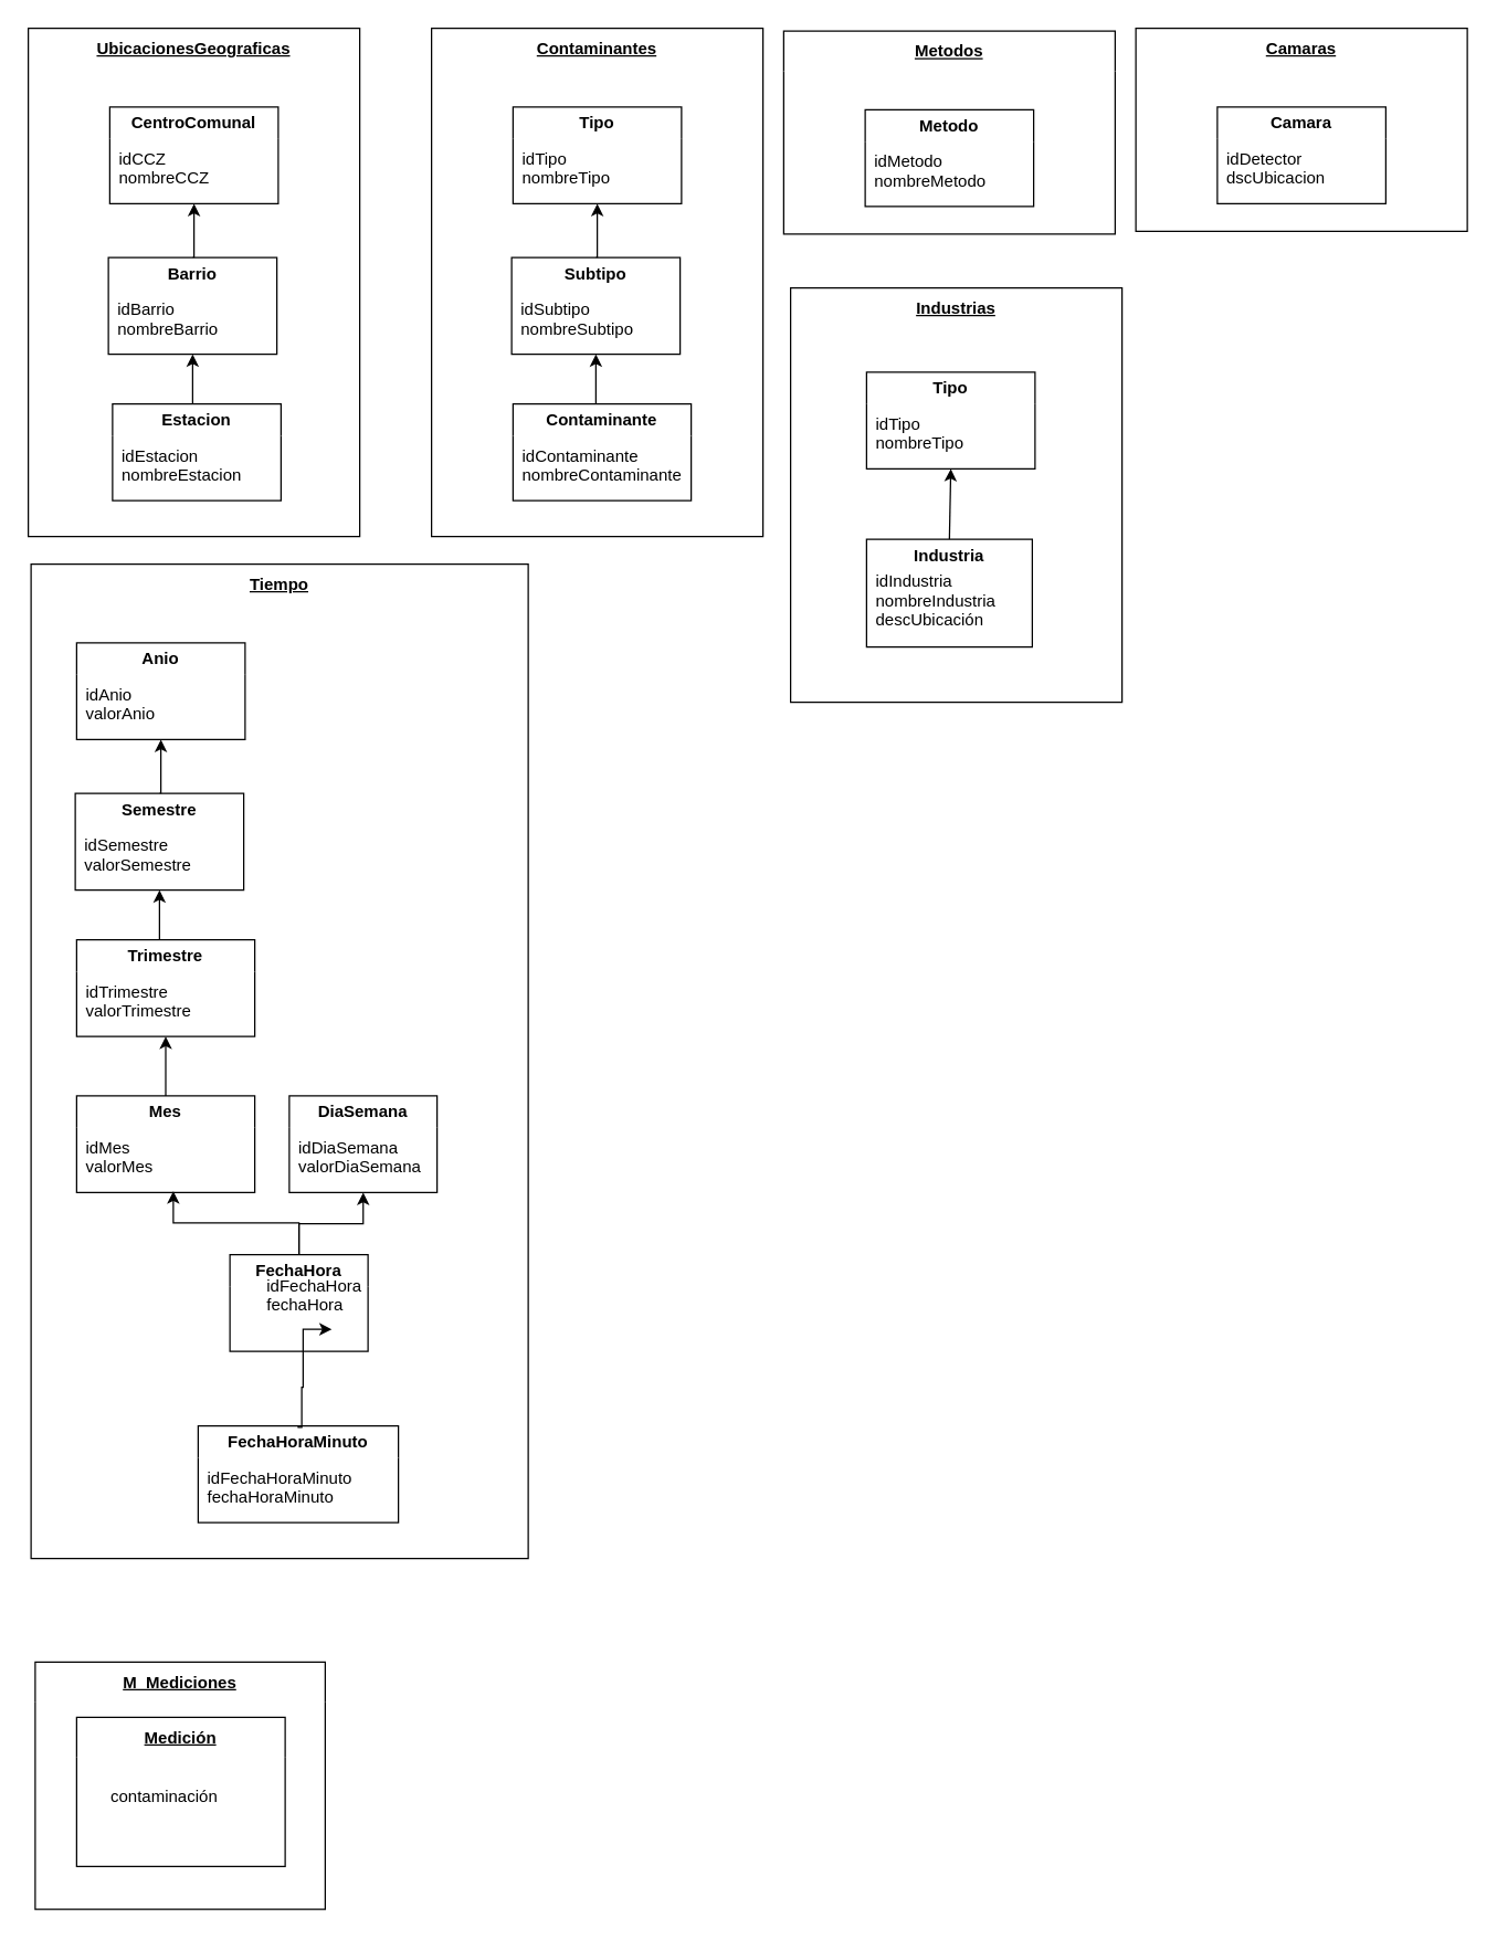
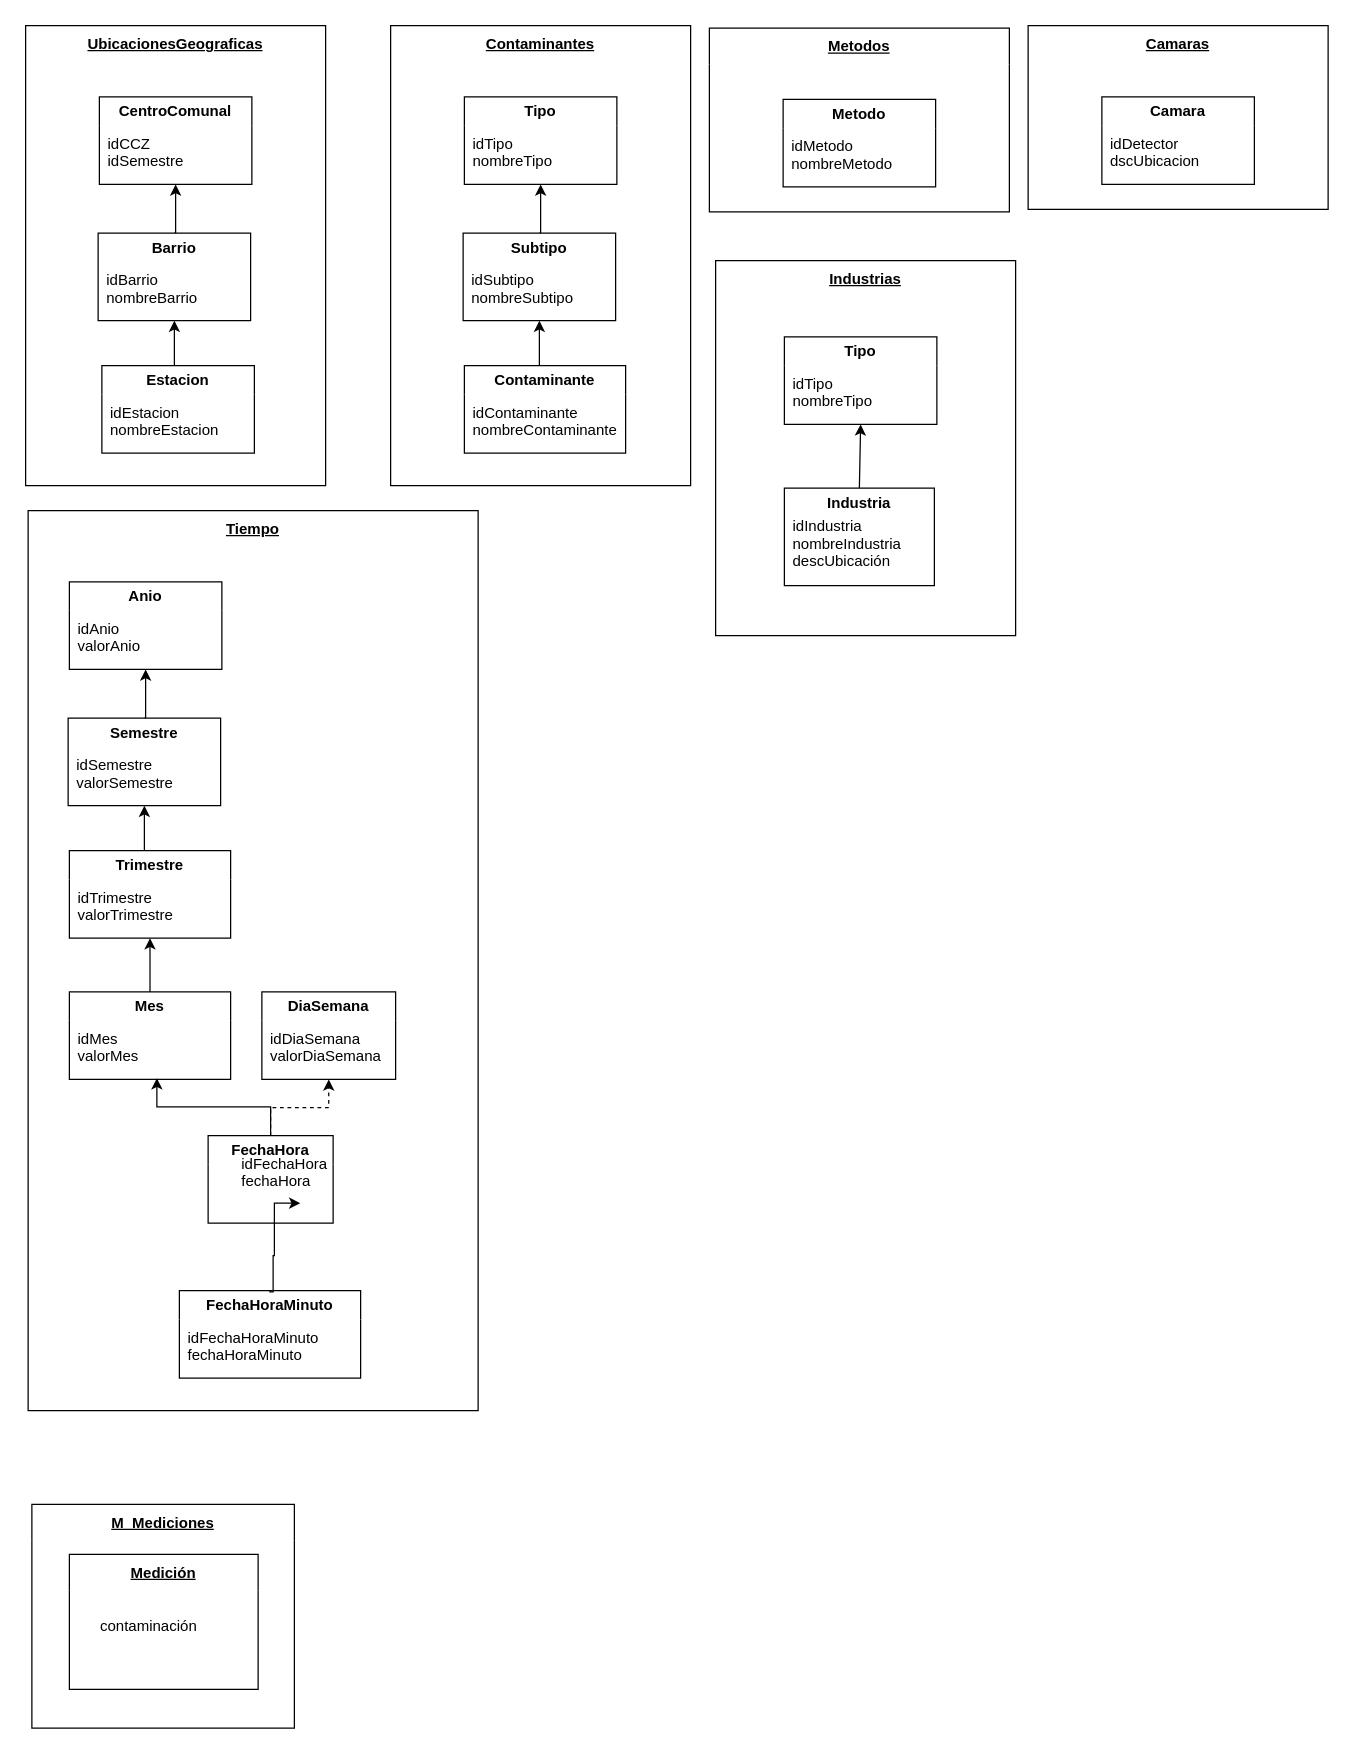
  <mxCell id="0" />
  <mxCell id="1" parent="0" />
  <mxCell id="2" value="UbicacionesGeograficas" style="swimlane;swimlaneLine=0;whiteSpace=wrap;startSize=29;fontStyle=5;align=center" parent="1" vertex="1"><mxGeometry x="20" y="20" width="240" height="368" as="geometry"><mxRectangle x="39" y="92" width="70" height="29" as="alternateBounds" /></mxGeometry></mxCell>
  <mxCell id="3" value="CentroComunal" style="swimlane;swimlaneLine=0;whiteSpace=wrap" parent="2" vertex="1"><mxGeometry x="59" y="57" width="122" height="70" as="geometry"><mxRectangle x="590" y="38" width="70" height="23" as="alternateBounds" /></mxGeometry></mxCell>
- <mxCell id="4" value="idCCZ&#10;nombreCCZ" style="text;align=left;verticalAlign=middle;" parent="3" vertex="1"><mxGeometry x="5" y="19" width="130" height="50" as="geometry" /></mxCell>
+ <mxCell id="4" value="idCCZ&#10;idSemestre" style="text;align=left;verticalAlign=middle;" parent="3" vertex="1"><mxGeometry x="5" y="19" width="130" height="50" as="geometry" /></mxCell>
  <mxCell id="5" style="edgeStyle=orthogonalEdgeStyle;rounded=0;html=1;exitX=0.5;exitY=0;entryX=0.5;entryY=1;jettySize=auto;orthogonalLoop=1;" parent="2" source="6" target="3" edge="1"><mxGeometry relative="1" as="geometry" /></mxCell>
  <mxCell id="6" value="Barrio" style="swimlane;swimlaneLine=0;whiteSpace=wrap" parent="2" vertex="1"><mxGeometry x="58" y="166" width="122" height="70" as="geometry"><mxRectangle x="590" y="38" width="70" height="23" as="alternateBounds" /></mxGeometry></mxCell>
  <mxCell id="7" value="idBarrio&#10;nombreBarrio" style="text;align=left;verticalAlign=middle;" parent="6" vertex="1"><mxGeometry x="5" y="19" width="130" height="50" as="geometry" /></mxCell>
  <mxCell id="8" style="edgeStyle=orthogonalEdgeStyle;rounded=0;html=1;exitX=0.5;exitY=0;entryX=0.5;entryY=1;jettySize=auto;orthogonalLoop=1;" parent="2" source="9" target="6" edge="1"><mxGeometry relative="1" as="geometry" /></mxCell>
  <mxCell id="9" value="Estacion" style="swimlane;swimlaneLine=0;whiteSpace=wrap" parent="2" vertex="1"><mxGeometry x="61" y="272" width="122" height="70" as="geometry"><mxRectangle x="590" y="38" width="70" height="23" as="alternateBounds" /></mxGeometry></mxCell>
  <mxCell id="10" value="idEstacion&#10;nombreEstacion" style="text;align=left;verticalAlign=middle;" parent="9" vertex="1"><mxGeometry x="5" y="19" width="130" height="50" as="geometry" /></mxCell>
  <mxCell id="11" value="M_Mediciones" style="swimlane;swimlaneLine=0;whiteSpace=wrap;startSize=29;fontStyle=5" parent="1" vertex="1"><mxGeometry x="25" y="1203" width="210" height="179" as="geometry" /></mxCell>
  <mxCell id="12" value="Medición" style="swimlane;swimlaneLine=0;whiteSpace=wrap;startSize=29;fontStyle=5" parent="11" vertex="1"><mxGeometry x="30" y="40" width="151" height="108" as="geometry" /></mxCell>
  <mxCell id="13" value="contaminación&#10;" style="text;align=left;verticalAlign=middle;" parent="12" vertex="1"><mxGeometry x="23" y="27.42" width="155" height="72.58" as="geometry" /></mxCell>
  <mxCell id="14" value="Contaminantes" style="swimlane;swimlaneLine=0;whiteSpace=wrap;startSize=29;fontStyle=5;align=center" parent="1" vertex="1"><mxGeometry x="312" y="20" width="240" height="368" as="geometry"><mxRectangle x="39" y="92" width="70" height="29" as="alternateBounds" /></mxGeometry></mxCell>
  <mxCell id="15" value="Tipo" style="swimlane;swimlaneLine=0;whiteSpace=wrap" parent="14" vertex="1"><mxGeometry x="59" y="57" width="122" height="70" as="geometry"><mxRectangle x="590" y="38" width="70" height="23" as="alternateBounds" /></mxGeometry></mxCell>
  <mxCell id="16" value="idTipo&#10;nombreTipo" style="text;align=left;verticalAlign=middle;" parent="15" vertex="1"><mxGeometry x="5" y="19" width="130" height="50" as="geometry" /></mxCell>
  <mxCell id="17" style="edgeStyle=orthogonalEdgeStyle;rounded=0;html=1;exitX=0.5;exitY=0;entryX=0.5;entryY=1;jettySize=auto;orthogonalLoop=1;" parent="14" source="18" target="15" edge="1"><mxGeometry relative="1" as="geometry" /></mxCell>
  <mxCell id="18" value="Subtipo" style="swimlane;swimlaneLine=0;whiteSpace=wrap" parent="14" vertex="1"><mxGeometry x="58" y="166" width="122" height="70" as="geometry"><mxRectangle x="590" y="38" width="70" height="23" as="alternateBounds" /></mxGeometry></mxCell>
  <mxCell id="19" value="idSubtipo&#10;nombreSubtipo" style="text;align=left;verticalAlign=middle;" parent="18" vertex="1"><mxGeometry x="5" y="19" width="130" height="50" as="geometry" /></mxCell>
  <mxCell id="20" style="edgeStyle=orthogonalEdgeStyle;rounded=0;html=1;exitX=0.5;exitY=0;entryX=0.5;entryY=1;jettySize=auto;orthogonalLoop=1;" parent="14" source="21" target="18" edge="1"><mxGeometry relative="1" as="geometry" /></mxCell>
  <mxCell id="21" value="Contaminante" style="swimlane;swimlaneLine=0;whiteSpace=wrap" parent="14" vertex="1"><mxGeometry x="59" y="272" width="129" height="70" as="geometry"><mxRectangle x="590" y="38" width="70" height="23" as="alternateBounds" /></mxGeometry></mxCell>
  <mxCell id="22" value="idContaminante&#10;nombreContaminante" style="text;align=left;verticalAlign=middle;" parent="21" vertex="1"><mxGeometry x="5" y="19" width="130" height="50" as="geometry" /></mxCell>
  <mxCell id="23" value="Camaras" style="swimlane;swimlaneLine=0;whiteSpace=wrap;startSize=29;fontStyle=5;align=center" parent="1" vertex="1"><mxGeometry x="822" y="20" width="240" height="147" as="geometry"><mxRectangle x="39" y="92" width="70" height="29" as="alternateBounds" /></mxGeometry></mxCell>
  <mxCell id="24" value="Camara" style="swimlane;swimlaneLine=0;whiteSpace=wrap" parent="23" vertex="1"><mxGeometry x="59" y="57" width="122" height="70" as="geometry"><mxRectangle x="590" y="38" width="70" height="23" as="alternateBounds" /></mxGeometry></mxCell>
  <mxCell id="25" value="idDetector&#10;dscUbicacion" style="text;align=left;verticalAlign=middle;" parent="24" vertex="1"><mxGeometry x="5" y="19" width="130" height="50" as="geometry" /></mxCell>
  <mxCell id="26" value="Metodos" style="swimlane;swimlaneLine=0;whiteSpace=wrap;startSize=29;fontStyle=5;align=center" parent="1" vertex="1"><mxGeometry x="567" y="22" width="240" height="147" as="geometry"><mxRectangle x="39" y="92" width="70" height="29" as="alternateBounds" /></mxGeometry></mxCell>
  <mxCell id="27" value="Metodo" style="swimlane;swimlaneLine=0;whiteSpace=wrap" parent="26" vertex="1"><mxGeometry x="59" y="57" width="122" height="70" as="geometry"><mxRectangle x="590" y="38" width="70" height="23" as="alternateBounds" /></mxGeometry></mxCell>
  <mxCell id="28" value="idMetodo&#10;nombreMetodo" style="text;align=left;verticalAlign=middle;" parent="27" vertex="1"><mxGeometry x="5" y="19" width="130" height="50" as="geometry" /></mxCell>
  <mxCell id="29" value="Tiempo" style="swimlane;swimlaneLine=0;whiteSpace=wrap;startSize=29;fontStyle=5;align=center" parent="1" vertex="1"><mxGeometry x="22" y="408" width="360" height="720" as="geometry"><mxRectangle x="39" y="92" width="70" height="29" as="alternateBounds" /></mxGeometry></mxCell>
  <mxCell id="30" value="Anio" style="swimlane;swimlaneLine=0;whiteSpace=wrap" parent="29" vertex="1"><mxGeometry x="33" y="57" width="122" height="70" as="geometry"><mxRectangle x="590" y="38" width="70" height="23" as="alternateBounds" /></mxGeometry></mxCell>
  <mxCell id="31" value="idAnio&#10;valorAnio" style="text;align=left;verticalAlign=middle;" parent="30" vertex="1"><mxGeometry x="5" y="19" width="130" height="50" as="geometry" /></mxCell>
  <mxCell id="32" style="edgeStyle=orthogonalEdgeStyle;rounded=0;html=1;exitX=0.5;exitY=0;entryX=0.5;entryY=1;jettySize=auto;orthogonalLoop=1;" parent="29" source="33" target="30" edge="1"><mxGeometry relative="1" as="geometry" /></mxCell>
  <mxCell id="33" value="Semestre" style="swimlane;swimlaneLine=0;whiteSpace=wrap" parent="29" vertex="1"><mxGeometry x="32" y="166" width="122" height="70" as="geometry"><mxRectangle x="590" y="38" width="70" height="23" as="alternateBounds" /></mxGeometry></mxCell>
  <mxCell id="34" value="idSemestre&#10;valorSemestre" style="text;align=left;verticalAlign=middle;" parent="33" vertex="1"><mxGeometry x="5" y="19" width="130" height="50" as="geometry" /></mxCell>
  <mxCell id="35" style="edgeStyle=orthogonalEdgeStyle;rounded=0;html=1;exitX=0.5;exitY=0;entryX=0.5;entryY=1;jettySize=auto;orthogonalLoop=1;" parent="29" source="36" target="33" edge="1"><mxGeometry relative="1" as="geometry" /></mxCell>
  <mxCell id="36" value="Trimestre" style="swimlane;swimlaneLine=0;whiteSpace=wrap" parent="29" vertex="1"><mxGeometry x="33" y="272" width="129" height="70" as="geometry"><mxRectangle x="590" y="38" width="70" height="23" as="alternateBounds" /></mxGeometry></mxCell>
  <mxCell id="37" value="idTrimestre&#10;valorTrimestre" style="text;align=left;verticalAlign=middle;" parent="36" vertex="1"><mxGeometry x="5" y="19" width="130" height="50" as="geometry" /></mxCell>
  <mxCell id="38" style="edgeStyle=orthogonalEdgeStyle;rounded=0;html=1;exitX=0.5;exitY=0;entryX=0.5;entryY=1;jettySize=auto;orthogonalLoop=1;" parent="29" source="39" target="36" edge="1"><mxGeometry relative="1" as="geometry" /></mxCell>
  <mxCell id="39" value="Mes" style="swimlane;swimlaneLine=0;whiteSpace=wrap" parent="29" vertex="1"><mxGeometry x="33" y="385" width="129" height="70" as="geometry"><mxRectangle x="590" y="38" width="70" height="23" as="alternateBounds" /></mxGeometry></mxCell>
  <mxCell id="40" value="idMes&#10;valorMes" style="text;align=left;verticalAlign=middle;" parent="39" vertex="1"><mxGeometry x="5" y="19" width="130" height="50" as="geometry" /></mxCell>
  <mxCell id="41" value="DiaSemana" style="swimlane;swimlaneLine=0;whiteSpace=wrap" parent="29" vertex="1"><mxGeometry x="187" y="385" width="107" height="70" as="geometry"><mxRectangle x="590" y="38" width="70" height="23" as="alternateBounds" /></mxGeometry></mxCell>
  <mxCell id="42" value="idDiaSemana&#10;valorDiaSemana" style="text;align=left;verticalAlign=middle;" parent="41" vertex="1"><mxGeometry x="5" y="19" width="130" height="50" as="geometry" /></mxCell>
  <mxCell id="43" value="FechaHoraMinuto" style="swimlane;swimlaneLine=0;whiteSpace=wrap" parent="29" vertex="1"><mxGeometry x="121" y="624" width="145" height="70" as="geometry"><mxRectangle x="590" y="38" width="70" height="23" as="alternateBounds" /></mxGeometry></mxCell>
  <mxCell id="44" value="idFechaHoraMinuto&#10;fechaHoraMinuto" style="text;align=left;verticalAlign=middle;" parent="43" vertex="1"><mxGeometry x="5" y="19" width="65" height="50" as="geometry" /></mxCell>
  <mxCell id="45" style="edgeStyle=orthogonalEdgeStyle;rounded=0;html=1;exitX=0.5;exitY=0;entryX=0.5;entryY=1;jettySize=auto;orthogonalLoop=1;" parent="1" source="47" target="40" edge="1"><mxGeometry relative="1" as="geometry" /></mxCell>
- <mxCell id="46" style="edgeStyle=orthogonalEdgeStyle;rounded=0;html=1;exitX=0.5;exitY=0;entryX=0.5;entryY=1;jettySize=auto;orthogonalLoop=1;" parent="1" source="47" target="41" edge="1"><mxGeometry relative="1" as="geometry" /></mxCell>
+ <mxCell id="46" style="edgeStyle=orthogonalEdgeStyle;rounded=0;html=1;exitX=0.5;exitY=0;entryX=0.5;entryY=1;jettySize=auto;orthogonalLoop=1;dashed=1;" parent="1" source="47" target="41" edge="1"><mxGeometry relative="1" as="geometry" /></mxCell>
  <mxCell id="47" value="FechaHora" style="swimlane;swimlaneLine=0;whiteSpace=wrap" parent="1" vertex="1"><mxGeometry x="166" y="908" width="100" height="70" as="geometry"><mxRectangle x="590" y="38" width="70" height="23" as="alternateBounds" /></mxGeometry></mxCell>
  <mxCell id="48" value="idFechaHora&#10;fechaHora" style="text;align=left;verticalAlign=middle;" parent="47" vertex="1"><mxGeometry x="25" y="4" width="65" height="50" as="geometry" /></mxCell>
  <mxCell id="49" style="edgeStyle=orthogonalEdgeStyle;rounded=0;html=1;exitX=0.5;exitY=0;entryX=0.75;entryY=1;jettySize=auto;orthogonalLoop=1;" parent="1" source="43" target="48" edge="1"><mxGeometry relative="1" as="geometry"><mxPoint x="217.286" y="1031.714" as="sourcePoint" /><mxPoint x="213" y="996" as="targetPoint" /><Array as="points"><mxPoint x="218" y="1033" /><mxPoint x="218" y="1004" /><mxPoint x="219" y="1004" /></Array></mxGeometry></mxCell>
  <mxCell id="50" value="Industrias" style="swimlane;swimlaneLine=0;whiteSpace=wrap;startSize=29;fontStyle=5;align=center" vertex="1" parent="1"><mxGeometry x="572" y="208" width="240" height="300" as="geometry"><mxRectangle x="39" y="92" width="70" height="29" as="alternateBounds" /></mxGeometry></mxCell>
  <mxCell id="51" value="Tipo" style="swimlane;swimlaneLine=0;whiteSpace=wrap" vertex="1" parent="50"><mxGeometry x="55" y="61" width="122" height="70" as="geometry"><mxRectangle x="590" y="38" width="70" height="23" as="alternateBounds" /></mxGeometry></mxCell>
  <mxCell id="52" value="idTipo&#10;nombreTipo" style="text;align=left;verticalAlign=middle;" vertex="1" parent="51"><mxGeometry x="5" y="19" width="130" height="50" as="geometry" /></mxCell>
  <mxCell id="53" value="" style="endArrow=classic;html=1;exitX=0.5;exitY=0;entryX=0.5;entryY=1;" edge="1" parent="50" source="54" target="51"><mxGeometry width="50" height="50" relative="1" as="geometry"><mxPoint x="100" y="208" as="sourcePoint" /><mxPoint x="150" y="158" as="targetPoint" /></mxGeometry></mxCell>
  <mxCell id="54" value="Industria" style="swimlane;swimlaneLine=0;whiteSpace=wrap;startSize=23;" vertex="1" parent="50"><mxGeometry x="55" y="182" width="120" height="78" as="geometry"><mxRectangle x="590" y="38" width="70" height="23" as="alternateBounds" /></mxGeometry></mxCell>
  <mxCell id="55" value="idIndustria&#10;nombreIndustria&#10;descUbicación&#10;&#10;" style="text;align=left;verticalAlign=middle;" vertex="1" parent="54"><mxGeometry x="5" y="33" width="130" height="50" as="geometry" /></mxCell>
